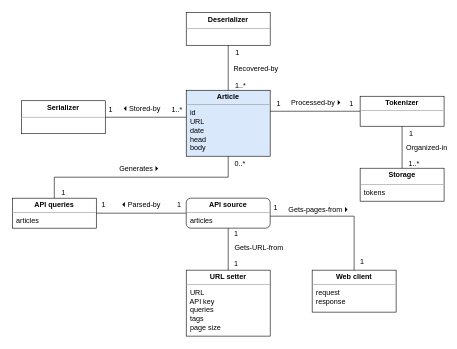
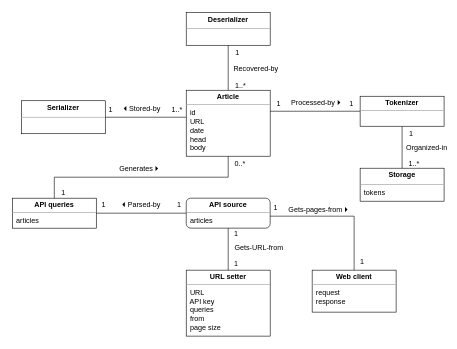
  <mxCell id="0" />
  <mxCell id="1" parent="0" />
- <mxCell id="2" value="&lt;p style=&quot;margin: 4px 0px 0px; text-align: center; line-height: 120%;&quot;&gt;&lt;b&gt;Article&lt;/b&gt;&lt;/p&gt;&lt;hr size=&quot;1&quot;&gt;&amp;nbsp; id&lt;br&gt;&amp;nbsp; URL&lt;br&gt;&amp;nbsp; date&lt;br&gt;&amp;nbsp; head&lt;br&gt;&amp;nbsp; body" style="verticalAlign=top;align=left;overflow=fill;fontSize=12;fontFamily=Helvetica;html=1;whiteSpace=wrap;fillColor=#dae8fc;" parent="1" vertex="1"><mxGeometry x="310" y="150" width="140" height="110" as="geometry" /></mxCell>
+ <mxCell id="2" value="&lt;p style=&quot;margin: 4px 0px 0px; text-align: center; line-height: 120%;&quot;&gt;&lt;b&gt;Article&lt;/b&gt;&lt;/p&gt;&lt;hr size=&quot;1&quot;&gt;&amp;nbsp; id&lt;br&gt;&amp;nbsp; URL&lt;br&gt;&amp;nbsp; date&lt;br&gt;&amp;nbsp; head&lt;br&gt;&amp;nbsp; body" style="verticalAlign=top;align=left;overflow=fill;fontSize=12;fontFamily=Helvetica;html=1;whiteSpace=wrap;" parent="1" vertex="1"><mxGeometry x="310" y="150" width="140" height="110" as="geometry" /></mxCell>
  <mxCell id="3" value="&lt;p style=&quot;margin: 4px 0px 0px; text-align: center; line-height: 120%;&quot;&gt;&lt;b&gt;API source&lt;/b&gt;&lt;/p&gt;&lt;hr size=&quot;1&quot;&gt;&amp;nbsp; articles" style="verticalAlign=top;align=left;overflow=fill;fontSize=12;fontFamily=Helvetica;html=1;whiteSpace=wrap;rounded=1;" parent="1" vertex="1"><mxGeometry x="310" y="330" width="140" height="50" as="geometry" /></mxCell>
  <mxCell id="4" value="&lt;p style=&quot;margin: 4px 0px 0px; text-align: center; line-height: 120%;&quot;&gt;&lt;b&gt;API queries&lt;/b&gt;&lt;/p&gt;&lt;hr size=&quot;1&quot;&gt;&amp;nbsp; articles" style="verticalAlign=top;align=left;overflow=fill;fontSize=12;fontFamily=Helvetica;html=1;whiteSpace=wrap;" parent="1" vertex="1"><mxGeometry x="20" y="330" width="140" height="50" as="geometry" /></mxCell>
  <mxCell id="5" value="" style="endArrow=none;shadow=0;strokeWidth=1;rounded=0;endFill=0;edgeStyle=elbowEdgeStyle;elbow=vertical;" parent="1" source="4" target="2" edge="1"><mxGeometry x="0.5" y="41" relative="1" as="geometry"><mxPoint x="505" y="380" as="sourcePoint" /><mxPoint x="505" y="260" as="targetPoint" /><mxPoint x="-40" y="32" as="offset" /></mxGeometry></mxCell>
  <mxCell id="6" value="1" style="resizable=0;align=left;verticalAlign=bottom;labelBackgroundColor=none;fontSize=12;" parent="5" connectable="0" vertex="1"><mxGeometry x="-1" relative="1" as="geometry"><mxPoint x="10" as="offset" /></mxGeometry></mxCell>
  <mxCell id="7" value="0..*" style="resizable=0;align=right;verticalAlign=bottom;labelBackgroundColor=none;fontSize=12;" parent="5" connectable="0" vertex="1"><mxGeometry x="1" relative="1" as="geometry"><mxPoint x="30" y="20" as="offset" /></mxGeometry></mxCell>
  <mxCell id="8" value="Generates&amp;nbsp;⏵" style="text;html=1;resizable=0;points=[];;align=center;verticalAlign=middle;labelBackgroundColor=none;rounded=0;shadow=0;strokeWidth=1;fontSize=12;" parent="5" vertex="1" connectable="0"><mxGeometry x="0.5" y="49" relative="1" as="geometry"><mxPoint x="-95" y="34" as="offset" /></mxGeometry></mxCell>
  <mxCell id="9" value="" style="endArrow=none;shadow=0;strokeWidth=1;rounded=0;endFill=0;edgeStyle=elbowEdgeStyle;elbow=vertical;" parent="1" source="3" target="4" edge="1"><mxGeometry x="0.5" y="41" relative="1" as="geometry"><mxPoint x="400" y="440" as="sourcePoint" /><mxPoint x="400" y="360" as="targetPoint" /><mxPoint x="-40" y="32" as="offset" /></mxGeometry></mxCell>
  <mxCell id="10" value="1" style="resizable=0;align=left;verticalAlign=bottom;labelBackgroundColor=none;fontSize=12;" parent="9" connectable="0" vertex="1"><mxGeometry x="-1" relative="1" as="geometry"><mxPoint x="-17" y="-5" as="offset" /></mxGeometry></mxCell>
  <mxCell id="11" value="1" style="resizable=0;align=right;verticalAlign=bottom;labelBackgroundColor=none;fontSize=12;" parent="9" connectable="0" vertex="1"><mxGeometry x="1" relative="1" as="geometry"><mxPoint x="17" y="-5" as="offset" /></mxGeometry></mxCell>
  <mxCell id="12" value="⏴&amp;nbsp;Parsed-by" style="text;html=1;resizable=0;points=[];;align=center;verticalAlign=middle;labelBackgroundColor=none;rounded=0;shadow=0;strokeWidth=1;fontSize=12;" parent="9" vertex="1" connectable="0"><mxGeometry x="0.5" y="49" relative="1" as="geometry"><mxPoint x="37" y="-64" as="offset" /></mxGeometry></mxCell>
  <mxCell id="13" value="&lt;p style=&quot;margin: 4px 0px 0px; text-align: center; line-height: 140%;&quot;&gt;&lt;b&gt;Serializer&lt;/b&gt;&lt;/p&gt;&lt;hr size=&quot;1&quot;&gt;&amp;nbsp;&amp;nbsp;" style="verticalAlign=top;align=left;overflow=fill;fontSize=12;fontFamily=Helvetica;html=1;whiteSpace=wrap;" parent="1" vertex="1"><mxGeometry x="35" y="167.5" width="140" height="55" as="geometry" /></mxCell>
  <mxCell id="14" value="" style="endArrow=none;shadow=0;strokeWidth=1;rounded=0;endFill=0;edgeStyle=elbowEdgeStyle;elbow=vertical;" parent="1" source="13" target="2" edge="1"><mxGeometry x="0.5" y="41" relative="1" as="geometry"><mxPoint x="110" y="260.17" as="sourcePoint" /><mxPoint x="270" y="260.17" as="targetPoint" /><mxPoint x="-40" y="32" as="offset" /></mxGeometry></mxCell>
  <mxCell id="15" value="1" style="resizable=0;align=left;verticalAlign=bottom;labelBackgroundColor=none;fontSize=12;" parent="14" connectable="0" vertex="1"><mxGeometry x="-1" relative="1" as="geometry"><mxPoint x="4" y="-5" as="offset" /></mxGeometry></mxCell>
  <mxCell id="16" value="1..*" style="resizable=0;align=right;verticalAlign=bottom;labelBackgroundColor=none;fontSize=12;" parent="14" connectable="0" vertex="1"><mxGeometry x="1" relative="1" as="geometry"><mxPoint x="-5" y="-5" as="offset" /></mxGeometry></mxCell>
  <mxCell id="17" value="⏴ Stored-by" style="text;html=1;resizable=0;points=[];;align=center;verticalAlign=middle;labelBackgroundColor=none;rounded=0;shadow=0;strokeWidth=1;fontSize=12;" parent="14" vertex="1" connectable="0"><mxGeometry x="0.5" y="49" relative="1" as="geometry"><mxPoint x="-41" y="34" as="offset" /></mxGeometry></mxCell>
  <mxCell id="18" value="&lt;p style=&quot;margin: 4px 0px 0px; text-align: center; line-height: 140%;&quot;&gt;&lt;b&gt;Deserializer&lt;/b&gt;&lt;/p&gt;&lt;hr size=&quot;1&quot;&gt;&amp;nbsp;&amp;nbsp;" style="verticalAlign=top;align=left;overflow=fill;fontSize=12;fontFamily=Helvetica;html=1;whiteSpace=wrap;" parent="1" vertex="1"><mxGeometry x="310" y="20" width="140" height="55" as="geometry" /></mxCell>
  <mxCell id="19" value="" style="endArrow=none;shadow=0;strokeWidth=1;rounded=0;endFill=0;edgeStyle=elbowEdgeStyle;elbow=vertical;" parent="1" source="2" target="18" edge="1"><mxGeometry x="0.5" y="41" relative="1" as="geometry"><mxPoint x="480" y="290" as="sourcePoint" /><mxPoint x="480" y="210" as="targetPoint" /><mxPoint x="-40" y="32" as="offset" /></mxGeometry></mxCell>
  <mxCell id="20" value="1..*" style="resizable=0;align=left;verticalAlign=bottom;labelBackgroundColor=none;fontSize=12;" parent="19" connectable="0" vertex="1"><mxGeometry x="-1" relative="1" as="geometry"><mxPoint x="10" as="offset" /></mxGeometry></mxCell>
  <mxCell id="21" value="1" style="resizable=0;align=right;verticalAlign=bottom;labelBackgroundColor=none;fontSize=12;" parent="19" connectable="0" vertex="1"><mxGeometry x="1" relative="1" as="geometry"><mxPoint x="20" y="20" as="offset" /></mxGeometry></mxCell>
  <mxCell id="22" value="Recovered-by" style="text;html=1;resizable=0;points=[];;align=center;verticalAlign=middle;labelBackgroundColor=none;rounded=0;shadow=0;strokeWidth=1;fontSize=12;" parent="19" vertex="1" connectable="0"><mxGeometry x="0.5" y="49" relative="1" as="geometry"><mxPoint x="94" y="20" as="offset" /></mxGeometry></mxCell>
  <mxCell id="23" value="&lt;p style=&quot;margin: 4px 0px 0px; text-align: center; line-height: 120%;&quot;&gt;&lt;b&gt;Web client&lt;/b&gt;&lt;/p&gt;&lt;hr size=&quot;1&quot;&gt;&amp;nbsp; request&lt;br&gt;&amp;nbsp; response" style="verticalAlign=top;align=left;overflow=fill;fontSize=12;fontFamily=Helvetica;html=1;whiteSpace=wrap;" parent="1" vertex="1"><mxGeometry x="520" y="450" width="140" height="70" as="geometry" /></mxCell>
  <mxCell id="24" value="" style="endArrow=none;shadow=0;strokeWidth=1;rounded=0;endFill=0;edgeStyle=elbowEdgeStyle;elbow=vertical;" parent="1" source="3" target="23" edge="1"><mxGeometry x="0.5" y="41" relative="1" as="geometry"><mxPoint x="460" y="195" as="sourcePoint" /><mxPoint x="600" y="195" as="targetPoint" /><mxPoint x="-40" y="32" as="offset" /><Array as="points"><mxPoint x="590" y="360" /><mxPoint x="580" y="360" /><mxPoint x="600" y="360" /><mxPoint x="530" y="360" /></Array></mxGeometry></mxCell>
  <mxCell id="25" value="1" style="resizable=0;align=left;verticalAlign=bottom;labelBackgroundColor=none;fontSize=12;" parent="24" connectable="0" vertex="1"><mxGeometry x="-1" relative="1" as="geometry"><mxPoint x="4" y="-5" as="offset" /></mxGeometry></mxCell>
  <mxCell id="26" value="1" style="resizable=0;align=right;verticalAlign=bottom;labelBackgroundColor=none;fontSize=12;" parent="24" connectable="0" vertex="1"><mxGeometry x="1" relative="1" as="geometry"><mxPoint x="18" y="-5" as="offset" /></mxGeometry></mxCell>
  <mxCell id="27" value="Gets-pages-from ⏵" style="text;html=1;resizable=0;points=[];;align=center;verticalAlign=middle;labelBackgroundColor=none;rounded=0;shadow=0;strokeWidth=1;fontSize=12;" parent="24" vertex="1" connectable="0"><mxGeometry x="0.5" y="49" relative="1" as="geometry"><mxPoint x="-110" y="-44" as="offset" /></mxGeometry></mxCell>
- <mxCell id="28" value="&lt;p style=&quot;margin: 4px 0px 0px; text-align: center; line-height: 120%;&quot;&gt;&lt;b&gt;URL setter&lt;/b&gt;&lt;/p&gt;&lt;hr size=&quot;1&quot;&gt;&amp;nbsp; URL&lt;br&gt;&amp;nbsp; API key&lt;br&gt;&amp;nbsp; queries&lt;br&gt;&amp;nbsp; tags&lt;br&gt;&amp;nbsp; page size&lt;span style=&quot;white-space: pre;&quot;&gt;&#09;&lt;/span&gt;" style="verticalAlign=top;align=left;overflow=fill;fontSize=12;fontFamily=Helvetica;html=1;whiteSpace=wrap;" parent="1" vertex="1"><mxGeometry x="310" y="450" width="140" height="110" as="geometry" /></mxCell>
+ <mxCell id="28" value="&lt;p style=&quot;margin: 4px 0px 0px; text-align: center; line-height: 120%;&quot;&gt;&lt;b&gt;URL setter&lt;/b&gt;&lt;/p&gt;&lt;hr size=&quot;1&quot;&gt;&amp;nbsp; URL&lt;br&gt;&amp;nbsp; API key&lt;br&gt;&amp;nbsp; queries&lt;br&gt;&amp;nbsp; from&lt;br&gt;&amp;nbsp; page size&lt;span style=&quot;white-space: pre;&quot;&gt;&#09;&lt;/span&gt;" style="verticalAlign=top;align=left;overflow=fill;fontSize=12;fontFamily=Helvetica;html=1;whiteSpace=wrap;" parent="1" vertex="1"><mxGeometry x="310" y="450" width="140" height="110" as="geometry" /></mxCell>
  <mxCell id="29" value="" style="endArrow=none;shadow=0;strokeWidth=1;rounded=0;endFill=0;edgeStyle=elbowEdgeStyle;elbow=vertical;" parent="1" source="28" target="3" edge="1"><mxGeometry x="0.5" y="41" relative="1" as="geometry"><mxPoint x="490" y="620" as="sourcePoint" /><mxPoint x="490" y="540" as="targetPoint" /><mxPoint x="-40" y="32" as="offset" /></mxGeometry></mxCell>
  <mxCell id="30" value="1" style="resizable=0;align=left;verticalAlign=bottom;labelBackgroundColor=none;fontSize=12;" parent="29" connectable="0" vertex="1"><mxGeometry x="-1" relative="1" as="geometry"><mxPoint x="8" y="-2" as="offset" /></mxGeometry></mxCell>
  <mxCell id="31" value="1" style="resizable=0;align=right;verticalAlign=bottom;labelBackgroundColor=none;fontSize=12;" parent="29" connectable="0" vertex="1"><mxGeometry x="1" relative="1" as="geometry"><mxPoint x="18" y="18" as="offset" /></mxGeometry></mxCell>
  <mxCell id="32" value="Gets-URL-from" style="text;html=1;resizable=0;points=[];;align=center;verticalAlign=middle;labelBackgroundColor=none;rounded=0;shadow=0;strokeWidth=1;fontSize=12;" parent="29" vertex="1" connectable="0"><mxGeometry x="0.5" y="49" relative="1" as="geometry"><mxPoint x="99" y="15" as="offset" /></mxGeometry></mxCell>
  <mxCell id="33" value="&lt;p style=&quot;margin: 4px 0px 0px; text-align: center; line-height: 140%;&quot;&gt;&lt;b&gt;Storage&lt;/b&gt;&lt;/p&gt;&lt;hr size=&quot;1&quot;&gt;&amp;nbsp; tokens" style="verticalAlign=top;align=left;overflow=fill;fontSize=12;fontFamily=Helvetica;html=1;whiteSpace=wrap;" parent="1" vertex="1"><mxGeometry x="600" y="280" width="140" height="55" as="geometry" /></mxCell>
  <mxCell id="34" value="" style="endArrow=none;shadow=0;strokeWidth=1;rounded=0;endFill=0;edgeStyle=elbowEdgeStyle;elbow=vertical;" parent="1" source="38" target="33" edge="1"><mxGeometry x="0.5" y="41" relative="1" as="geometry"><mxPoint x="640" y="220" as="sourcePoint" /><mxPoint x="590" y="185" as="targetPoint" /><mxPoint x="-40" y="32" as="offset" /></mxGeometry></mxCell>
  <mxCell id="35" value="1" style="resizable=0;align=left;verticalAlign=bottom;labelBackgroundColor=none;fontSize=12;" parent="34" connectable="0" vertex="1"><mxGeometry x="-1" relative="1" as="geometry"><mxPoint x="10" y="20" as="offset" /></mxGeometry></mxCell>
  <mxCell id="36" value="1..*" style="resizable=0;align=right;verticalAlign=bottom;labelBackgroundColor=none;fontSize=12;" parent="34" connectable="0" vertex="1"><mxGeometry x="1" relative="1" as="geometry"><mxPoint x="30" as="offset" /></mxGeometry></mxCell>
  <mxCell id="37" value="Organized-in" style="text;html=1;resizable=0;points=[];;align=center;verticalAlign=middle;labelBackgroundColor=none;rounded=0;shadow=0;strokeWidth=1;fontSize=12;" parent="34" vertex="1" connectable="0"><mxGeometry x="0.5" y="49" relative="1" as="geometry"><mxPoint x="-9" y="-18" as="offset" /></mxGeometry></mxCell>
  <mxCell id="38" value="&lt;p style=&quot;margin: 4px 0px 0px; text-align: center; line-height: 120%;&quot;&gt;&lt;b&gt;Tokenizer&lt;/b&gt;&lt;/p&gt;&lt;hr size=&quot;1&quot;&gt;&amp;nbsp;&amp;nbsp;" style="verticalAlign=top;align=left;overflow=fill;fontSize=12;fontFamily=Helvetica;html=1;whiteSpace=wrap;" parent="1" vertex="1"><mxGeometry x="600" y="160" width="140" height="50" as="geometry" /></mxCell>
  <mxCell id="39" value="" style="endArrow=none;shadow=0;strokeWidth=1;rounded=0;endFill=0;edgeStyle=elbowEdgeStyle;elbow=vertical;" parent="1" source="2" target="38" edge="1"><mxGeometry x="0.5" y="41" relative="1" as="geometry"><mxPoint x="450" y="185" as="sourcePoint" /><mxPoint x="400" y="230" as="targetPoint" /><mxPoint x="-40" y="32" as="offset" /></mxGeometry></mxCell>
  <mxCell id="40" value="1" style="resizable=0;align=left;verticalAlign=bottom;labelBackgroundColor=none;fontSize=12;" parent="39" connectable="0" vertex="1"><mxGeometry x="-1" relative="1" as="geometry"><mxPoint x="9" y="-5" as="offset" /></mxGeometry></mxCell>
  <mxCell id="41" value="1" style="resizable=0;align=right;verticalAlign=bottom;labelBackgroundColor=none;fontSize=12;" parent="39" connectable="0" vertex="1"><mxGeometry x="1" relative="1" as="geometry"><mxPoint x="-10" y="-5" as="offset" /></mxGeometry></mxCell>
  <mxCell id="42" value="Processed-by&amp;nbsp;⏵" style="text;html=1;resizable=0;points=[];;align=center;verticalAlign=middle;labelBackgroundColor=none;rounded=0;shadow=0;strokeWidth=1;fontSize=12;" parent="39" vertex="1" connectable="0"><mxGeometry x="0.5" y="49" relative="1" as="geometry"><mxPoint x="-38" y="34" as="offset" /></mxGeometry></mxCell>
